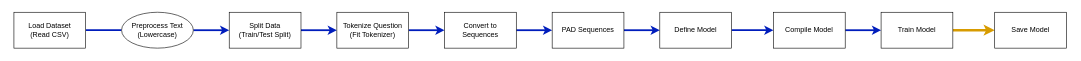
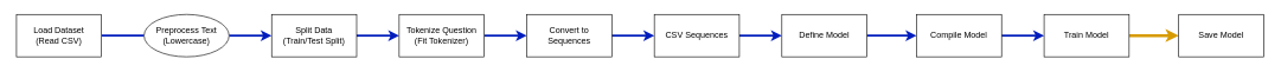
  <mxCell id="0" />
  <mxCell id="1" parent="0" />
  <mxCell id="2" style="edgeStyle=orthogonalEdgeStyle;rounded=0;orthogonalLoop=1;jettySize=auto;html=1;exitX=1;exitY=0.5;exitDx=0;exitDy=0;entryX=0;entryY=0.5;entryDx=0;entryDy=0;fillColor=#0050ef;strokeColor=#001DBC;strokeWidth=3;endArrow=none;" parent="1" source="3" target="5" edge="1"><mxGeometry relative="1" as="geometry" /></mxCell>
  <mxCell id="3" value="Load Dataset&lt;div&gt;(Read CSV)&lt;/div&gt;" style="rounded=0;whiteSpace=wrap;html=1;" parent="1" vertex="1"><mxGeometry x="20" y="20" width="120" height="60" as="geometry" /></mxCell>
  <mxCell id="4" value="" style="edgeStyle=orthogonalEdgeStyle;rounded=0;orthogonalLoop=1;jettySize=auto;html=1;fillColor=#0050ef;strokeColor=#001DBC;strokeWidth=3;" parent="1" source="5" target="7" edge="1"><mxGeometry relative="1" as="geometry" /></mxCell>
  <mxCell id="5" value="Preprocess Text&lt;div&gt;(Lowercase)&lt;/div&gt;" style="ellipse;whiteSpace=wrap;html=1;" parent="1" vertex="1"><mxGeometry x="200" y="20" width="120" height="60" as="geometry" /></mxCell>
  <mxCell id="6" value="" style="edgeStyle=orthogonalEdgeStyle;rounded=0;orthogonalLoop=1;jettySize=auto;html=1;fillColor=#0050ef;strokeColor=#001DBC;strokeWidth=3;" parent="1" source="7" target="9" edge="1"><mxGeometry relative="1" as="geometry" /></mxCell>
  <mxCell id="7" value="Split Data&lt;div&gt;(Train/Test Split)&lt;/div&gt;" style="rounded=0;whiteSpace=wrap;html=1;" parent="1" vertex="1"><mxGeometry x="380" y="20" width="120" height="60" as="geometry" /></mxCell>
  <mxCell id="8" value="" style="edgeStyle=orthogonalEdgeStyle;rounded=0;orthogonalLoop=1;jettySize=auto;html=1;fillColor=#0050ef;strokeColor=#001DBC;strokeWidth=3;" parent="1" source="9" target="11" edge="1"><mxGeometry relative="1" as="geometry" /></mxCell>
  <mxCell id="9" value="Tokenize Question&lt;div&gt;(Fit Tokenizer)&lt;/div&gt;" style="rounded=0;whiteSpace=wrap;html=1;" parent="1" vertex="1"><mxGeometry x="560" y="20" width="120" height="60" as="geometry" /></mxCell>
  <mxCell id="10" value="" style="edgeStyle=orthogonalEdgeStyle;rounded=0;orthogonalLoop=1;jettySize=auto;html=1;strokeWidth=3;fillColor=#0050ef;strokeColor=#001DBC;" parent="1" source="11" target="13" edge="1"><mxGeometry relative="1" as="geometry" /></mxCell>
  <mxCell id="11" value="Convert to Sequences" style="rounded=0;whiteSpace=wrap;html=1;" parent="1" vertex="1"><mxGeometry x="740" y="20" width="120" height="60" as="geometry" /></mxCell>
  <mxCell id="12" value="" style="edgeStyle=orthogonalEdgeStyle;rounded=0;orthogonalLoop=1;jettySize=auto;html=1;fillColor=#0050ef;strokeColor=#001DBC;strokeWidth=3;" parent="1" source="13" target="15" edge="1"><mxGeometry relative="1" as="geometry" /></mxCell>
- <mxCell id="13" value="PAD Sequences" style="rounded=0;whiteSpace=wrap;html=1;" parent="1" vertex="1"><mxGeometry x="920" y="20" width="120" height="60" as="geometry" /></mxCell>
+ <mxCell id="13" value="CSV Sequences" style="rounded=0;whiteSpace=wrap;html=1;" parent="1" vertex="1"><mxGeometry x="920" y="20" width="120" height="60" as="geometry" /></mxCell>
  <mxCell id="14" value="" style="edgeStyle=orthogonalEdgeStyle;rounded=0;orthogonalLoop=1;jettySize=auto;html=1;fillColor=#0050ef;strokeColor=#001DBC;strokeWidth=3;" parent="1" source="15" target="17" edge="1"><mxGeometry relative="1" as="geometry" /></mxCell>
  <mxCell id="15" value="Define Model" style="rounded=0;whiteSpace=wrap;html=1;" parent="1" vertex="1"><mxGeometry x="1100" y="20" width="120" height="60" as="geometry" /></mxCell>
  <mxCell id="16" value="" style="edgeStyle=orthogonalEdgeStyle;rounded=0;orthogonalLoop=1;jettySize=auto;html=1;fillColor=#0050ef;strokeColor=#001DBC;strokeWidth=3;" parent="1" source="17" target="19" edge="1"><mxGeometry relative="1" as="geometry" /></mxCell>
  <mxCell id="17" value="Compile Model" style="rounded=0;whiteSpace=wrap;html=1;" parent="1" vertex="1"><mxGeometry x="1290" y="20" width="120" height="60" as="geometry" /></mxCell>
  <mxCell id="18" value="" style="edgeStyle=orthogonalEdgeStyle;rounded=0;orthogonalLoop=1;jettySize=auto;html=1;fillColor=#ffcd28;strokeColor=#d79b00;gradientColor=#ffa500;strokeWidth=4;" parent="1" source="19" target="20" edge="1"><mxGeometry relative="1" as="geometry" /></mxCell>
  <mxCell id="19" value="Train Model" style="rounded=0;whiteSpace=wrap;html=1;" parent="1" vertex="1"><mxGeometry x="1470" y="20" width="120" height="60" as="geometry" /></mxCell>
  <mxCell id="20" value="Save Model" style="rounded=0;whiteSpace=wrap;html=1;" parent="1" vertex="1"><mxGeometry x="1660" y="20" width="120" height="60" as="geometry" /></mxCell>
